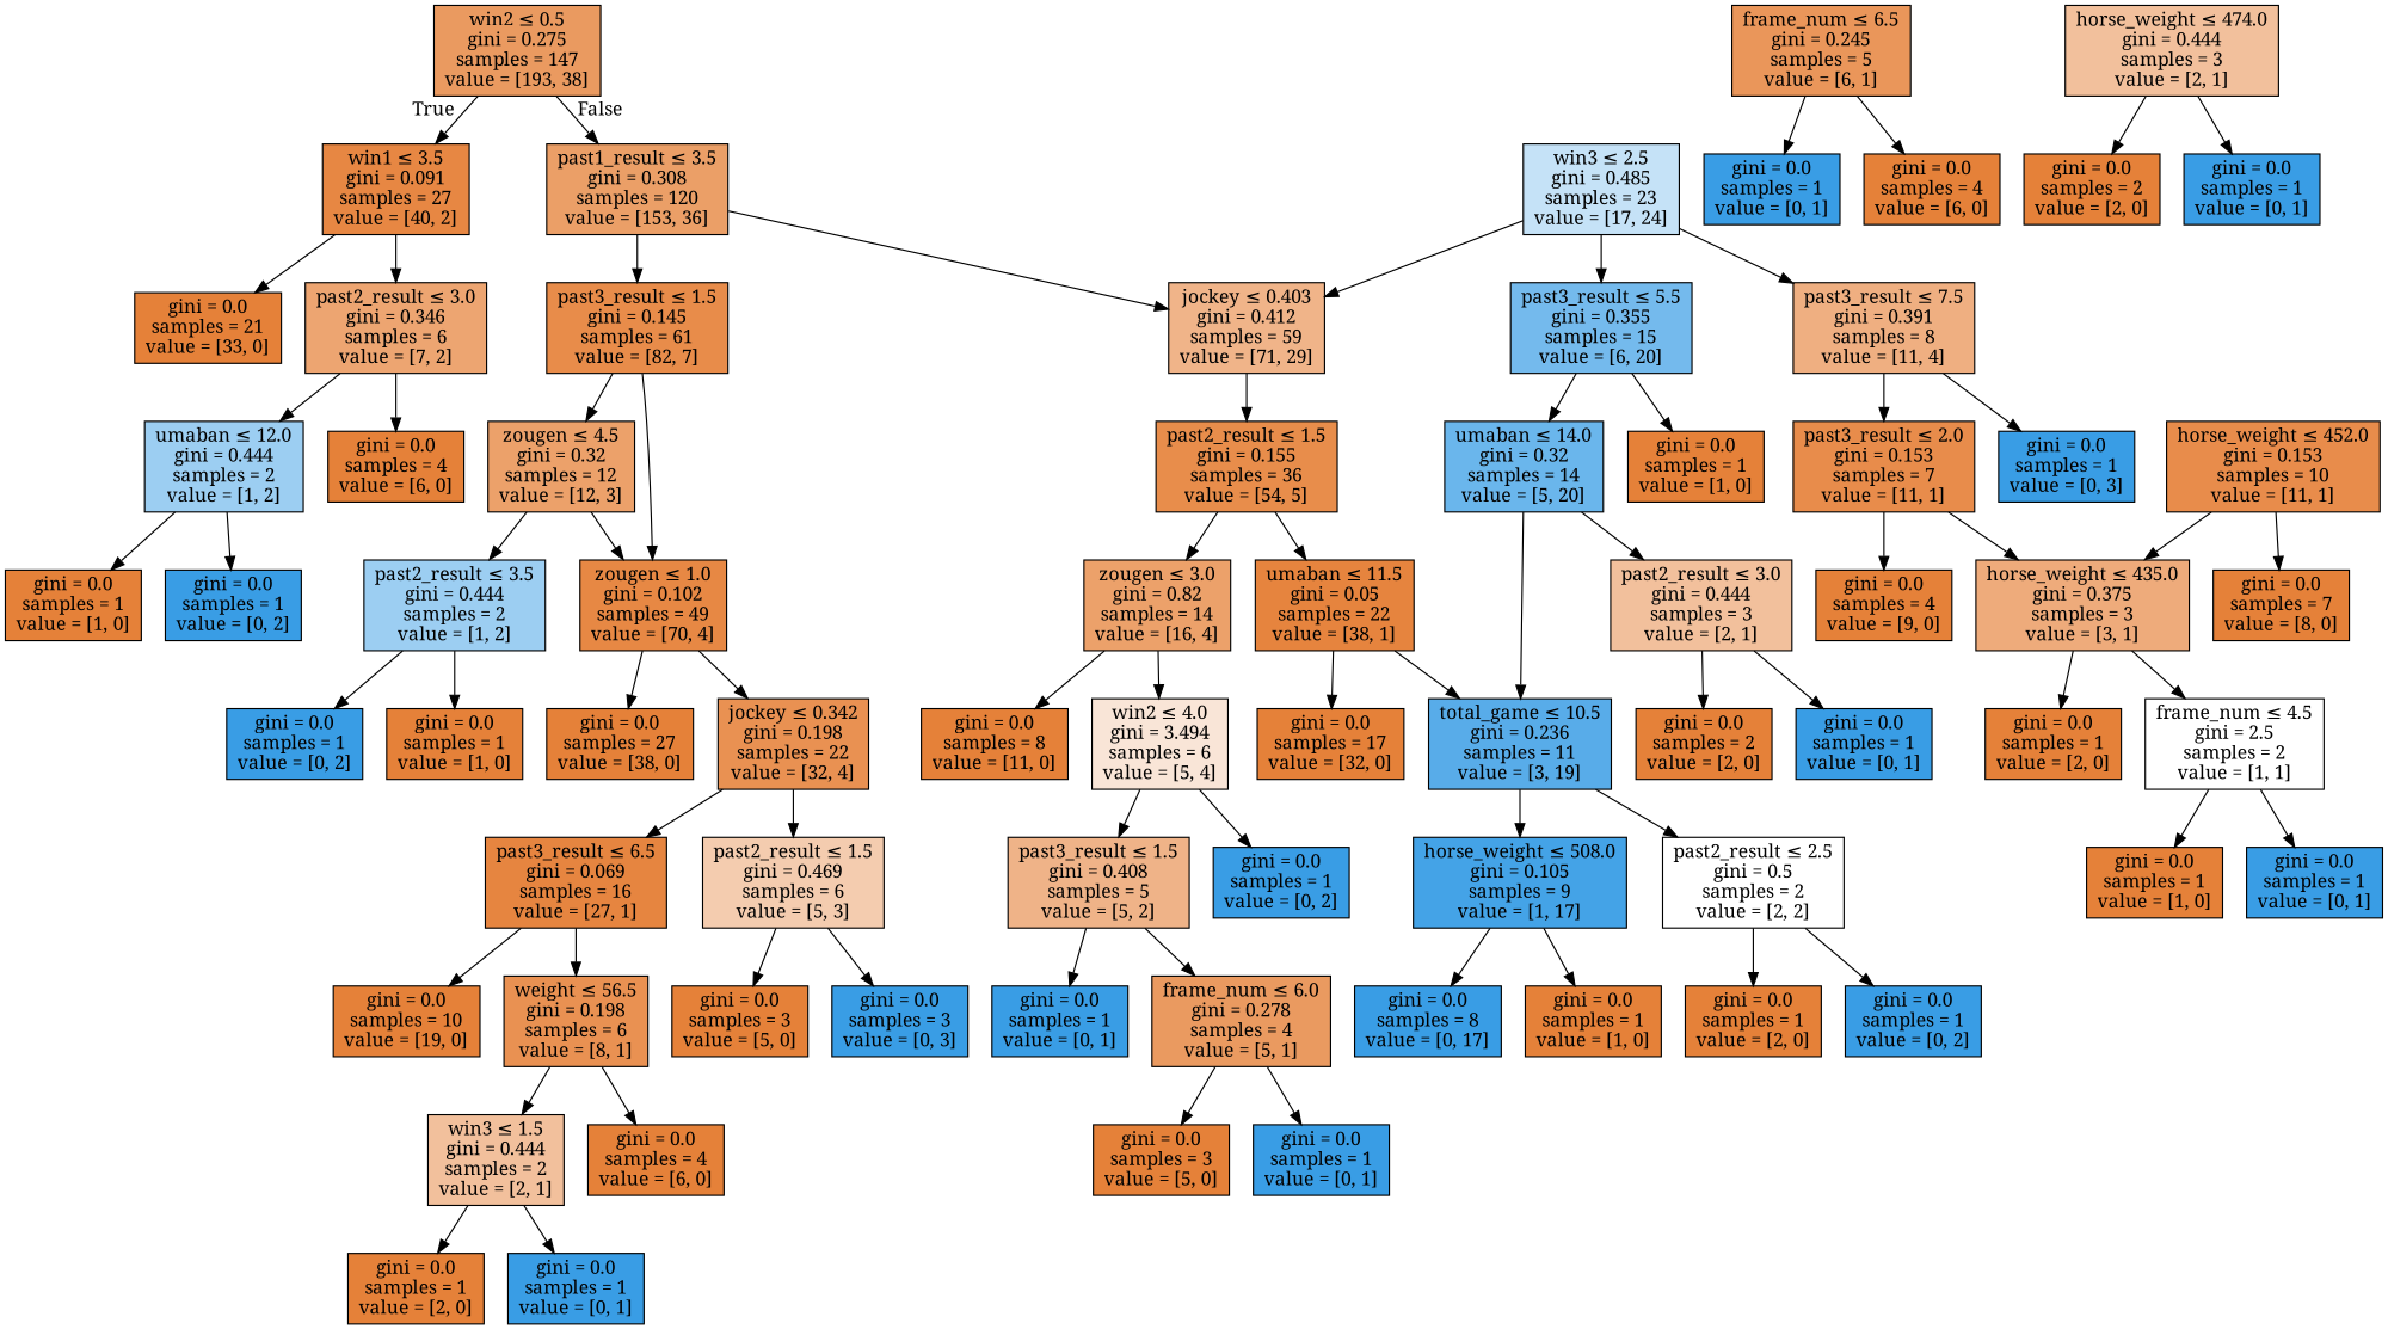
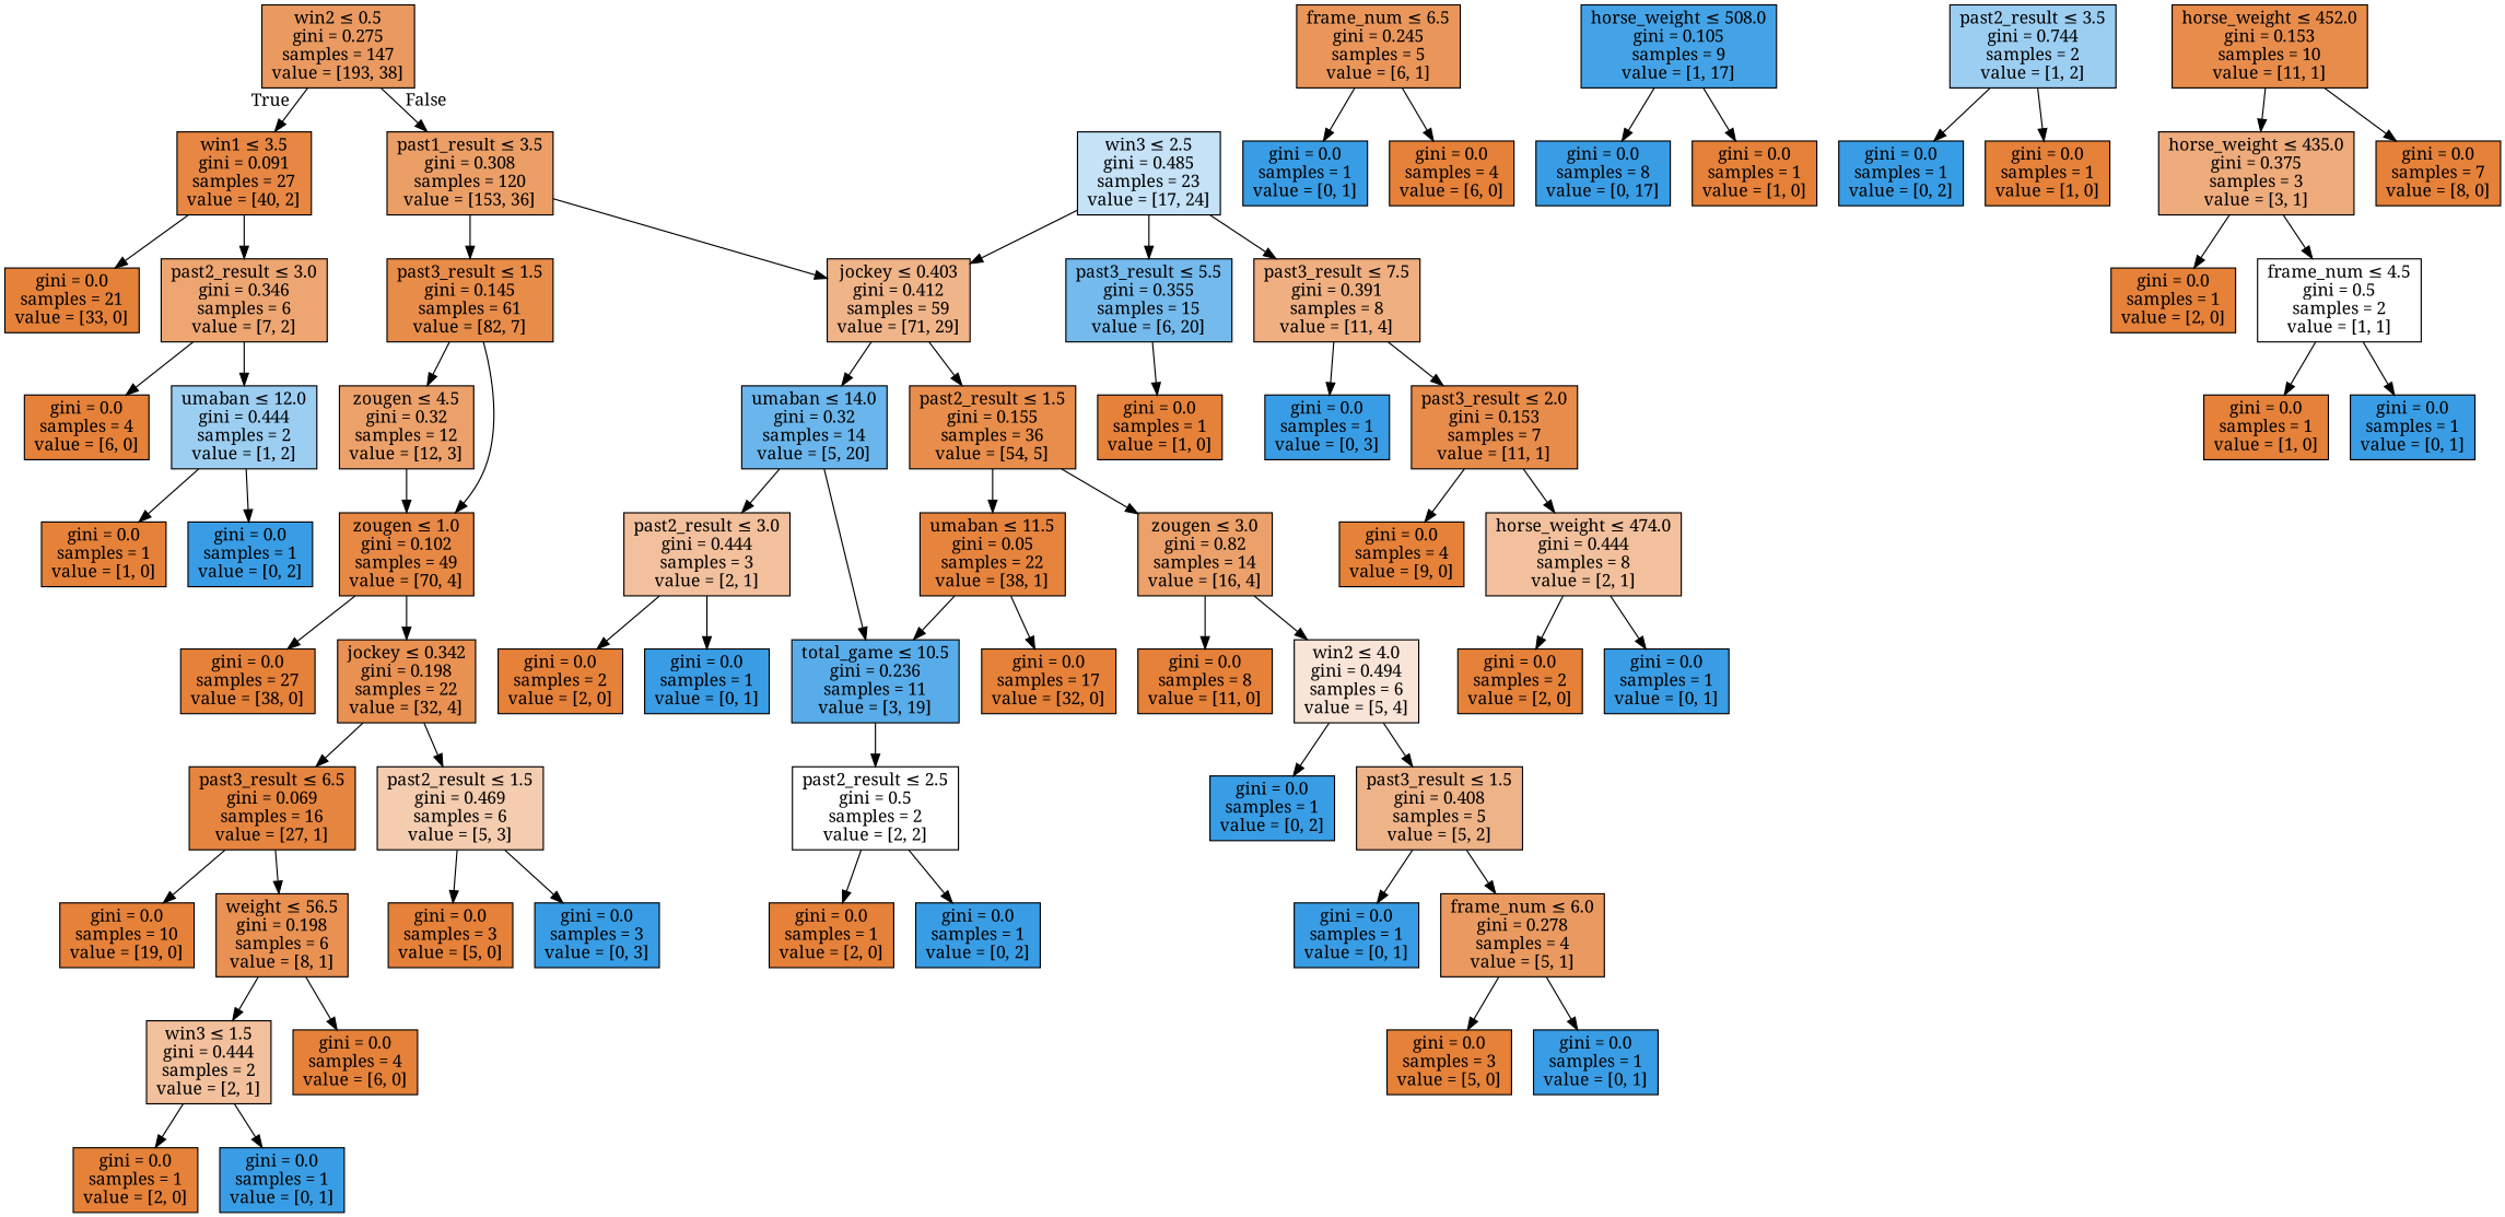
  digraph {
    fontname="Noto Serif"
    node [color=black fillcolor="#e58139ff" fontname="Noto Serif" shape=box style=filled]
    edge [fontname="Noto Serif"]
    n1 [fillcolor="#e58139cd" label=<win2 &le; 0.5<br/>gini = 0.275<br/>samples = 147<br/>value = [193, 38]>]
    n2 [fillcolor="#e58139f2" label=<win1 &le; 3.5<br/>gini = 0.091<br/>samples = 27<br/>value = [40, 2]>]
    n3 [fillcolor="#e58139c3" label=<past1_result &le; 3.5<br/>gini = 0.308<br/>samples = 120<br/>value = [153, 36]>]
    n4 [label=<gini = 0.0<br/>samples = 21<br/>value = [33, 0]>]
    n5 [fillcolor="#e58139b6" label=<past2_result &le; 3.0<br/>gini = 0.346<br/>samples = 6<br/>value = [7, 2]>]
    n6 [fillcolor="#e5813997" label=<jockey &le; 0.403<br/>gini = 0.412<br/>samples = 59<br/>value = [71, 29]>]
    n7 [fillcolor="#e58139e9" label=<past3_result &le; 1.5<br/>gini = 0.145<br/>samples = 61<br/>value = [82, 7]>]
    n8 [fillcolor="#399de57f" label=<umaban &le; 12.0<br/>gini = 0.444<br/>samples = 2<br/>value = [1, 2]>]
    n9 [label=<gini = 0.0<br/>samples = 4<br/>value = [6, 0]>]
    n10 [fillcolor="#399de5ff" label=<gini = 0.0<br/>samples = 1<br/>value = [0, 2]>]
    n11 [label=<gini = 0.0<br/>samples = 1<br/>value = [1, 0]>]
    n12 [fillcolor="#e58139e7" label=<past2_result &le; 1.5<br/>gini = 0.155<br/>samples = 36<br/>value = [54, 5]>]
    n13 [fillcolor="#e58139bf" label=<zougen &le; 4.5<br/>gini = 0.32<br/>samples = 12<br/>value = [12, 3]>]
    n14 [fillcolor="#e58139f0" label=<zougen &le; 1.0<br/>gini = 0.102<br/>samples = 49<br/>value = [70, 4]>]
    n15 [fillcolor="#e58139bf" label=<zougen &le; 3.0<br/>gini = 0.82<br/>samples = 14<br/>value = [16, 4]>]
    n16 [fillcolor="#e58139f8" label=<umaban &le; 11.5<br/>gini = 0.05<br/>samples = 22<br/>value = [38, 1]>]
    n17 [fillcolor="#399de54a" label=<win3 &le; 2.5<br/>gini = 0.485<br/>samples = 23<br/>value = [17, 24]>]
    n18 [fillcolor="#399de5b3" label=<past3_result &le; 5.5<br/>gini = 0.355<br/>samples = 15<br/>value = [6, 20]>]
    n19 [fillcolor="#e58139a2" label=<past3_result &le; 7.5<br/>gini = 0.391<br/>samples = 8<br/>value = [11, 4]>]
    n20 [label=<gini = 0.0<br/>samples = 8<br/>value = [11, 0]>]
-   n21 [fillcolor="#e5813933" label=<win2 &le; 4.0<br/>gini = 3.494<br/>samples = 6<br/>value = [5, 4]>]
+   n21 [fillcolor="#e5813933" label=<win2 &le; 4.0<br/>gini = 0.494<br/>samples = 6<br/>value = [5, 4]>]
    n22 [label=<gini = 0.0<br/>samples = 17<br/>value = [32, 0]>]
    n23 [fillcolor="#399de5d7" label=<total_game &le; 10.5<br/>gini = 0.236<br/>samples = 11<br/>value = [3, 19]>]
    n24 [fillcolor="#e5813999" label=<past3_result &le; 1.5<br/>gini = 0.408<br/>samples = 5<br/>value = [5, 2]>]
    n25 [fillcolor="#399de5ff" label=<gini = 0.0<br/>samples = 1<br/>value = [0, 2]>]
    n26 [fillcolor="#399de5ff" label=<gini = 0.0<br/>samples = 1<br/>value = [0, 1]>]
    n27 [fillcolor="#e58139cc" label=<frame_num &le; 6.0<br/>gini = 0.278<br/>samples = 4<br/>value = [5, 1]>]
    n28 [label=<gini = 0.0<br/>samples = 3<br/>value = [5, 0]>]
    n29 [fillcolor="#399de5ff" label=<gini = 0.0<br/>samples = 1<br/>value = [0, 1]>]
    n30 [fillcolor="#e58139d4" label=<frame_num &le; 6.5<br/>gini = 0.245<br/>samples = 5<br/>value = [6, 1]>]
    n31 [fillcolor="#399de5ff" label=<gini = 0.0<br/>samples = 1<br/>value = [0, 1]>]
    n32 [label=<gini = 0.0<br/>samples = 4<br/>value = [6, 0]>]
    n33 [fillcolor="#399de5bf" label=<umaban &le; 14.0<br/>gini = 0.32<br/>samples = 14<br/>value = [5, 20]>]
    n34 [label=<gini = 0.0<br/>samples = 1<br/>value = [1, 0]>]
    n35 [fillcolor="#e58139e8" label=<past3_result &le; 2.0<br/>gini = 0.153<br/>samples = 7<br/>value = [11, 1]>]
    n36 [fillcolor="#399de5ff" label=<gini = 0.0<br/>samples = 1<br/>value = [0, 3]>]
    n37 [fillcolor="#e581397f" label=<past2_result &le; 3.0<br/>gini = 0.444<br/>samples = 3<br/>value = [2, 1]>]
    n38 [fillcolor="#399de5f0" label=<horse_weight &le; 508.0<br/>gini = 0.105<br/>samples = 9<br/>value = [1, 17]>]
    n39 [fillcolor="#e5813900" label=<past2_result &le; 2.5<br/>gini = 0.5<br/>samples = 2<br/>value = [2, 2]>]
    n40 [label=<gini = 0.0<br/>samples = 2<br/>value = [2, 0]>]
    n41 [fillcolor="#399de5ff" label=<gini = 0.0<br/>samples = 1<br/>value = [0, 1]>]
    n42 [fillcolor="#399de5ff" label=<gini = 0.0<br/>samples = 8<br/>value = [0, 17]>]
    n43 [label=<gini = 0.0<br/>samples = 1<br/>value = [1, 0]>]
    n44 [label=<gini = 0.0<br/>samples = 1<br/>value = [2, 0]>]
    n45 [fillcolor="#399de5ff" label=<gini = 0.0<br/>samples = 1<br/>value = [0, 2]>]
-   n46 [fillcolor="#e581397f" label=<horse_weight &le; 474.0<br/>gini = 0.444<br/>samples = 3<br/>value = [2, 1]>]
+   n46 [fillcolor="#e581397f" label=<horse_weight &le; 474.0<br/>gini = 0.444<br/>samples = 8<br/>value = [2, 1]>]
    n47 [label=<gini = 0.0<br/>samples = 4<br/>value = [9, 0]>]
    n48 [label=<gini = 0.0<br/>samples = 2<br/>value = [2, 0]>]
    n49 [fillcolor="#399de5ff" label=<gini = 0.0<br/>samples = 1<br/>value = [0, 1]>]
-   n50 [fillcolor="#399de57f" label=<past2_result &le; 3.5<br/>gini = 0.444<br/>samples = 2<br/>value = [1, 2]>]
+   n50 [fillcolor="#399de57f" label=<past2_result &le; 3.5<br/>gini = 0.744<br/>samples = 2<br/>value = [1, 2]>]
    n51 [label=<gini = 0.0<br/>samples = 27<br/>value = [38, 0]>]
    n52 [fillcolor="#e58139df" label=<jockey &le; 0.342<br/>gini = 0.198<br/>samples = 22<br/>value = [32, 4]>]
    n53 [fillcolor="#e58139e8" label=<horse_weight &le; 452.0<br/>gini = 0.153<br/>samples = 10<br/>value = [11, 1]>]
    n54 [fillcolor="#e58139aa" label=<horse_weight &le; 435.0<br/>gini = 0.375<br/>samples = 3<br/>value = [3, 1]>]
    n55 [label=<gini = 0.0<br/>samples = 7<br/>value = [8, 0]>]
    n56 [fillcolor="#399de5ff" label=<gini = 0.0<br/>samples = 1<br/>value = [0, 2]>]
    n57 [label=<gini = 0.0<br/>samples = 1<br/>value = [1, 0]>]
    n58 [label=<gini = 0.0<br/>samples = 1<br/>value = [2, 0]>]
-   n59 [fillcolor="#e5813900" label=<frame_num &le; 4.5<br/>gini = 2.5<br/>samples = 2<br/>value = [1, 1]>]
+   n59 [fillcolor="#e5813900" label=<frame_num &le; 4.5<br/>gini = 0.5<br/>samples = 2<br/>value = [1, 1]>]
    n60 [label=<gini = 0.0<br/>samples = 1<br/>value = [1, 0]>]
    n61 [fillcolor="#399de5ff" label=<gini = 0.0<br/>samples = 1<br/>value = [0, 1]>]
    n62 [fillcolor="#e58139f6" label=<past3_result &le; 6.5<br/>gini = 0.069<br/>samples = 16<br/>value = [27, 1]>]
    n63 [fillcolor="#e5813966" label=<past2_result &le; 1.5<br/>gini = 0.469<br/>samples = 6<br/>value = [5, 3]>]
    n64 [label=<gini = 0.0<br/>samples = 10<br/>value = [19, 0]>]
    n65 [fillcolor="#e58139df" label=<weight &le; 56.5<br/>gini = 0.198<br/>samples = 6<br/>value = [8, 1]>]
    n66 [label=<gini = 0.0<br/>samples = 3<br/>value = [5, 0]>]
    n67 [fillcolor="#399de5ff" label=<gini = 0.0<br/>samples = 3<br/>value = [0, 3]>]
    n68 [fillcolor="#e581397f" label=<win3 &le; 1.5<br/>gini = 0.444<br/>samples = 2<br/>value = [2, 1]>]
    n69 [label=<gini = 0.0<br/>samples = 4<br/>value = [6, 0]>]
    n70 [label=<gini = 0.0<br/>samples = 1<br/>value = [2, 0]>]
    n71 [fillcolor="#399de5ff" label=<gini = 0.0<br/>samples = 1<br/>value = [0, 1]>]
    n1 -> n2 [headlabel=True labelangle=45 labeldistance=2.5]
    n1 -> n3 [headlabel=False labelangle=-45 labeldistance=2.5]
    n2 -> n4
    n2 -> n5
    n3 -> n6
    n3 -> n7
    n5 -> n8
    n5 -> n9
    n6 -> n12
    n7 -> n13
    n7 -> n14
    n8 -> n10
    n8 -> n11
    n12 -> n15
    n12 -> n16
    n13 -> n14
-   n13 -> n50
    n14 -> n51
    n14 -> n52
    n15 -> n20
    n15 -> n21
    n16 -> n22
    n16 -> n23
    n17 -> n6
    n17 -> n18
    n17 -> n19
-   n18 -> n33
+   n6 -> n33
    n18 -> n34
    n19 -> n35
    n19 -> n36
    n21 -> n24
    n21 -> n25
-   n23 -> n38
    n23 -> n39
    n24 -> n26
    n24 -> n27
    n27 -> n28
    n27 -> n29
    n30 -> n31
    n30 -> n32
    n33 -> n23
    n33 -> n37
-   n35 -> n54
+   n35 -> n46
    n35 -> n47
    n37 -> n40
    n37 -> n41
    n38 -> n42
    n38 -> n43
    n39 -> n44
    n39 -> n45
    n46 -> n48
    n46 -> n49
    n50 -> n56
    n50 -> n57
    n52 -> n62
    n52 -> n63
    n53 -> n54
    n53 -> n55
    n54 -> n58
    n54 -> n59
    n59 -> n60
    n59 -> n61
    n62 -> n64
    n62 -> n65
    n63 -> n66
    n63 -> n67
    n65 -> n68
    n65 -> n69
    n68 -> n70
    n68 -> n71
  }
